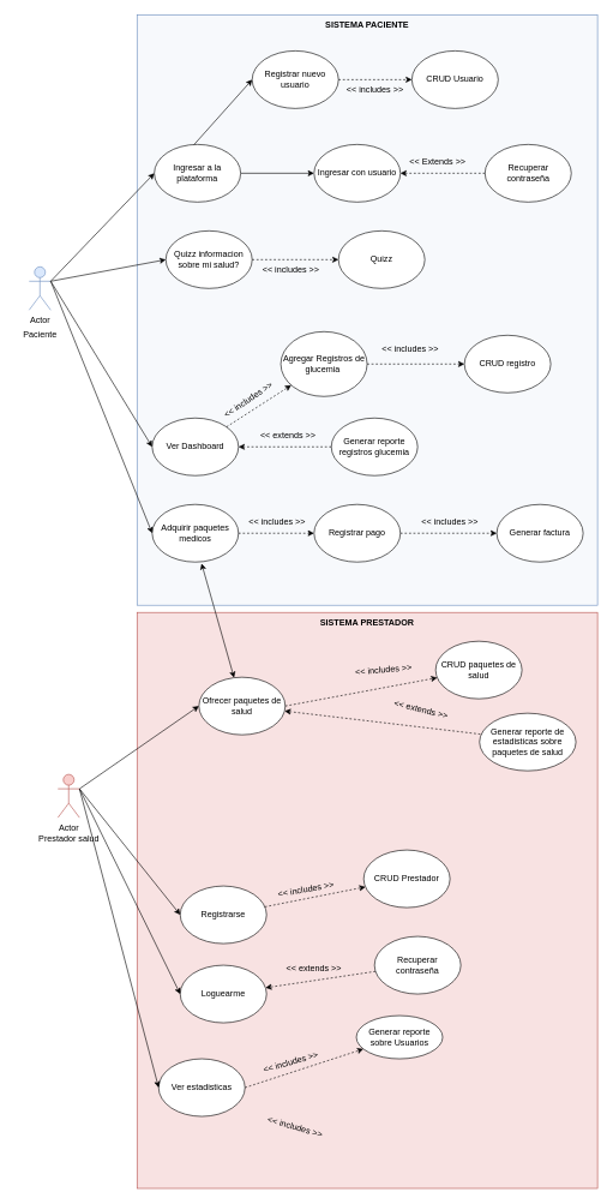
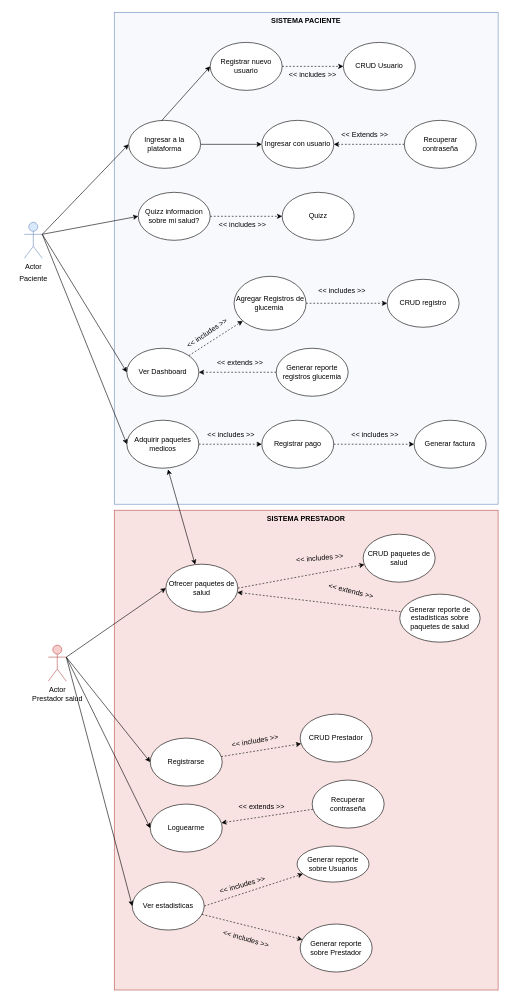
  <mxCell id="0" />
  <mxCell id="1" parent="0" />
  <mxCell id="2" value="SISTEMA PRESTADOR" style="rounded=0;whiteSpace=wrap;html=1;fillColor=#F8E2E2;strokeColor=#b85450;align=center;verticalAlign=top;fontStyle=1;labelBackgroundColor=none;labelBorderColor=none;" vertex="1" parent="1"><mxGeometry x="190" y="850" width="640" height="800" as="geometry" /></mxCell>
  <mxCell id="3" value="SISTEMA PACIENTE" style="rounded=0;whiteSpace=wrap;html=1;fillColor=#F7F9FC;strokeColor=#6c8ebf;verticalAlign=top;fontStyle=1" vertex="1" parent="1"><mxGeometry x="190" y="20" width="640" height="820" as="geometry" /></mxCell>
  <mxCell id="4" value="Actor" style="shape=umlActor;verticalLabelPosition=bottom;verticalAlign=top;html=1;outlineConnect=0;fillColor=#dae8fc;strokeColor=#6c8ebf;" vertex="1" parent="1"><mxGeometry x="40" y="370" width="30" height="60" as="geometry" /></mxCell>
  <mxCell id="5" value="Registrar nuevo usuario" style="ellipse;whiteSpace=wrap;html=1;" vertex="1" parent="1"><mxGeometry x="350" y="70" width="120" height="80" as="geometry" /></mxCell>
  <mxCell id="6" value="" style="endArrow=classic;html=1;rounded=0;entryX=0;entryY=0.5;entryDx=0;entryDy=0;exitX=0.447;exitY=0.025;exitDx=0;exitDy=0;exitPerimeter=0;" edge="1" parent="1" source="10" target="5"><mxGeometry width="50" height="50" relative="1" as="geometry"><mxPoint x="70" y="390" as="sourcePoint" /><mxPoint x="204" y="260" as="targetPoint" /></mxGeometry></mxCell>
  <mxCell id="7" value="Agregar Registros de glucemia&amp;nbsp;" style="ellipse;whiteSpace=wrap;html=1;" vertex="1" parent="1"><mxGeometry x="389.79" y="460" width="120" height="90" as="geometry" /></mxCell>
  <mxCell id="8" value="Ver Dashboard" style="ellipse;whiteSpace=wrap;html=1;" vertex="1" parent="1"><mxGeometry x="211" y="580" width="120" height="80" as="geometry" /></mxCell>
  <mxCell id="9" style="edgeStyle=orthogonalEdgeStyle;rounded=0;orthogonalLoop=1;jettySize=auto;html=1;" edge="1" parent="1" source="10" target="70"><mxGeometry relative="1" as="geometry" /></mxCell>
  <mxCell id="10" value="Ingresar a la plataforma" style="ellipse;whiteSpace=wrap;html=1;" vertex="1" parent="1"><mxGeometry x="214" y="200" width="120" height="80" as="geometry" /></mxCell>
  <mxCell id="11" value="" style="endArrow=classic;html=1;rounded=0;entryX=0;entryY=0.5;entryDx=0;entryDy=0;" edge="1" parent="1" target="10"><mxGeometry width="50" height="50" relative="1" as="geometry"><mxPoint x="70" y="390" as="sourcePoint" /><mxPoint x="214" y="270" as="targetPoint" /></mxGeometry></mxCell>
  <mxCell id="12" value="" style="endArrow=classic;html=1;rounded=0;entryX=0;entryY=0.5;entryDx=0;entryDy=0;" edge="1" parent="1" target="8"><mxGeometry width="50" height="50" relative="1" as="geometry"><mxPoint x="70" y="390" as="sourcePoint" /><mxPoint x="211" y="530" as="targetPoint" /></mxGeometry></mxCell>
  <mxCell id="13" value="Generar reporte registros glucemia" style="ellipse;whiteSpace=wrap;html=1;" vertex="1" parent="1"><mxGeometry x="460" y="580" width="120" height="80" as="geometry" /></mxCell>
  <mxCell id="14" value="" style="endArrow=classic;html=1;rounded=0;exitX=0;exitY=0.5;exitDx=0;exitDy=0;entryX=1;entryY=0.5;entryDx=0;entryDy=0;dashed=1;" edge="1" parent="1" source="13" target="8"><mxGeometry width="50" height="50" relative="1" as="geometry"><mxPoint x="307" y="620" as="sourcePoint" /><mxPoint x="357" y="570" as="targetPoint" /></mxGeometry></mxCell>
  <mxCell id="15" value="&amp;lt;&amp;lt; extends &amp;gt;&amp;gt;" style="text;html=1;strokeColor=none;fillColor=none;align=center;verticalAlign=middle;whiteSpace=wrap;rounded=0;" vertex="1" parent="1"><mxGeometry x="360" y="590" width="80" height="30" as="geometry" /></mxCell>
  <mxCell id="16" value="CRUD registro" style="ellipse;whiteSpace=wrap;html=1;" vertex="1" parent="1"><mxGeometry x="645" y="465" width="120" height="80" as="geometry" /></mxCell>
  <mxCell id="17" value="" style="endArrow=classic;html=1;rounded=0;dashed=1;" edge="1" parent="1" source="7" target="16"><mxGeometry width="50" height="50" relative="1" as="geometry"><mxPoint x="463" y="520" as="sourcePoint" /><mxPoint x="487" y="520" as="targetPoint" /></mxGeometry></mxCell>
  <mxCell id="18" value="CRUD Usuario" style="ellipse;whiteSpace=wrap;html=1;" vertex="1" parent="1"><mxGeometry x="572" y="70" width="120" height="80" as="geometry" /></mxCell>
  <mxCell id="19" value="" style="endArrow=classic;html=1;rounded=0;exitX=1;exitY=0.5;exitDx=0;exitDy=0;entryX=0;entryY=0.5;entryDx=0;entryDy=0;dashed=1;" edge="1" parent="1" source="5" target="18"><mxGeometry width="50" height="50" relative="1" as="geometry"><mxPoint x="576" y="110" as="sourcePoint" /><mxPoint x="486" y="110" as="targetPoint" /></mxGeometry></mxCell>
  <mxCell id="20" value="&amp;lt;&amp;lt; includes &amp;gt;&amp;gt;" style="text;html=1;strokeColor=none;fillColor=none;align=center;verticalAlign=middle;whiteSpace=wrap;rounded=0;" vertex="1" parent="1"><mxGeometry x="476" y="110" width="90" height="30" as="geometry" /></mxCell>
  <mxCell id="21" value="" style="endArrow=classic;html=1;rounded=0;entryX=0;entryY=0.5;entryDx=0;entryDy=0;" edge="1" parent="1" target="22"><mxGeometry width="50" height="50" relative="1" as="geometry"><mxPoint x="70" y="390" as="sourcePoint" /><mxPoint x="110" y="280" as="targetPoint" /></mxGeometry></mxCell>
  <mxCell id="22" value="Quizz informacion sobre mi salud?" style="ellipse;whiteSpace=wrap;html=1;" vertex="1" parent="1"><mxGeometry x="230" y="320" width="120" height="80" as="geometry" /></mxCell>
  <mxCell id="23" value="Quizz" style="ellipse;whiteSpace=wrap;html=1;" vertex="1" parent="1"><mxGeometry x="470" y="320" width="120" height="80" as="geometry" /></mxCell>
  <mxCell id="24" value="" style="endArrow=classic;html=1;rounded=0;dashed=1;" edge="1" parent="1" source="22" target="23"><mxGeometry width="50" height="50" relative="1" as="geometry"><mxPoint x="377" y="360" as="sourcePoint" /><mxPoint x="385" y="360" as="targetPoint" /></mxGeometry></mxCell>
  <mxCell id="25" value="Adquirir paquetes medicos" style="ellipse;whiteSpace=wrap;html=1;" vertex="1" parent="1"><mxGeometry x="211" y="700" width="120" height="80" as="geometry" /></mxCell>
  <mxCell id="26" value="" style="endArrow=classic;html=1;rounded=0;exitX=1;exitY=0.333;exitDx=0;exitDy=0;exitPerimeter=0;entryX=0;entryY=0.5;entryDx=0;entryDy=0;" edge="1" parent="1" source="4" target="25"><mxGeometry width="50" height="50" relative="1" as="geometry"><mxPoint x="23" y="720" as="sourcePoint" /><mxPoint x="198" y="720" as="targetPoint" /></mxGeometry></mxCell>
  <mxCell id="27" value="Registrar pago" style="ellipse;whiteSpace=wrap;html=1;" vertex="1" parent="1"><mxGeometry x="436" y="700" width="120" height="80" as="geometry" /></mxCell>
  <mxCell id="28" value="" style="endArrow=classic;html=1;rounded=0;dashed=1;" edge="1" parent="1" source="25" target="27"><mxGeometry width="50" height="50" relative="1" as="geometry"><mxPoint x="307" y="740" as="sourcePoint" /><mxPoint x="331" y="740" as="targetPoint" /></mxGeometry></mxCell>
  <mxCell id="29" value="Generar factura" style="ellipse;whiteSpace=wrap;html=1;" vertex="1" parent="1"><mxGeometry x="690" y="700" width="120" height="80" as="geometry" /></mxCell>
  <mxCell id="30" value="" style="endArrow=classic;html=1;rounded=0;dashed=1;" edge="1" parent="1" source="27" target="29"><mxGeometry width="50" height="50" relative="1" as="geometry"><mxPoint x="635" y="739" as="sourcePoint" /><mxPoint x="549" y="739" as="targetPoint" /></mxGeometry></mxCell>
  <mxCell id="31" value="Prestador salud" style="text;html=1;align=center;verticalAlign=middle;resizable=0;points=[];autosize=1;strokeColor=none;fillColor=none;" vertex="1" parent="1"><mxGeometry x="40" y="1150" width="110" height="30" as="geometry" /></mxCell>
  <mxCell id="32" value="Ofrecer paquetes de salud" style="ellipse;whiteSpace=wrap;html=1;" vertex="1" parent="1"><mxGeometry x="276" y="940" width="120" height="80" as="geometry" /></mxCell>
  <mxCell id="33" value="Registrarse" style="ellipse;whiteSpace=wrap;html=1;" vertex="1" parent="1"><mxGeometry x="250" y="1230" width="120" height="80" as="geometry" /></mxCell>
  <mxCell id="34" value="" style="endArrow=classic;html=1;rounded=0;entryX=0;entryY=0.5;entryDx=0;entryDy=0;exitX=1;exitY=0.333;exitDx=0;exitDy=0;exitPerimeter=0;" edge="1" parent="1" source="56" target="33"><mxGeometry width="50" height="50" relative="1" as="geometry"><mxPoint x="92" y="1169.459" as="sourcePoint" /><mxPoint x="252" y="1270" as="targetPoint" /></mxGeometry></mxCell>
- <mxCell id="35" value="CRUD Prestador" style="ellipse;whiteSpace=wrap;html=1;" vertex="1" parent="1"><mxGeometry x="505" y="1180" width="120" height="80" as="geometry" /></mxCell>
+ <mxCell id="35" value="CRUD Prestador" style="ellipse;whiteSpace=wrap;html=1;" vertex="1" parent="1"><mxGeometry x="500" y="1190" width="120" height="80" as="geometry" /></mxCell>
  <mxCell id="36" value="" style="endArrow=classic;html=1;rounded=0;dashed=1;" edge="1" parent="1" source="33" target="35"><mxGeometry width="50" height="50" relative="1" as="geometry"><mxPoint x="374" y="1050" as="sourcePoint" /><mxPoint x="398" y="1050" as="targetPoint" /></mxGeometry></mxCell>
  <mxCell id="37" value="Recuperar contraseña" style="ellipse;whiteSpace=wrap;html=1;" vertex="1" parent="1"><mxGeometry x="520" y="1300" width="120" height="80" as="geometry" /></mxCell>
  <mxCell id="38" value="" style="endArrow=classic;html=1;rounded=0;dashed=1;" edge="1" parent="1" source="37" target="41"><mxGeometry width="50" height="50" relative="1" as="geometry"><mxPoint x="380" y="1140" as="sourcePoint" /><mxPoint x="404" y="1140" as="targetPoint" /></mxGeometry></mxCell>
  <mxCell id="39" value="" style="endArrow=classic;html=1;rounded=0;entryX=0;entryY=0.5;entryDx=0;entryDy=0;exitX=1;exitY=0.333;exitDx=0;exitDy=0;exitPerimeter=0;" edge="1" parent="1" source="56" target="32"><mxGeometry width="50" height="50" relative="1" as="geometry"><mxPoint x="153.19" y="962.81" as="sourcePoint" /><mxPoint x="262" y="1010" as="targetPoint" /></mxGeometry></mxCell>
  <mxCell id="40" value="Ver estadisticas" style="ellipse;whiteSpace=wrap;html=1;" vertex="1" parent="1"><mxGeometry x="220" y="1470" width="120" height="80" as="geometry" /></mxCell>
  <mxCell id="41" value="Loguearme" style="ellipse;whiteSpace=wrap;html=1;" vertex="1" parent="1"><mxGeometry x="250" y="1340" width="120" height="80" as="geometry" /></mxCell>
  <mxCell id="42" value="" style="endArrow=classic;html=1;rounded=0;entryX=0;entryY=0.5;entryDx=0;entryDy=0;exitX=1;exitY=0.333;exitDx=0;exitDy=0;exitPerimeter=0;" edge="1" parent="1" source="56" target="41"><mxGeometry width="50" height="50" relative="1" as="geometry"><mxPoint x="80" y="1280" as="sourcePoint" /><mxPoint x="244" y="1380" as="targetPoint" /></mxGeometry></mxCell>
  <mxCell id="43" value="" style="endArrow=classic;html=1;rounded=0;entryX=0;entryY=0.5;entryDx=0;entryDy=0;exitX=1;exitY=0.333;exitDx=0;exitDy=0;exitPerimeter=0;" edge="1" parent="1" source="56" target="40"><mxGeometry width="50" height="50" relative="1" as="geometry"><mxPoint x="163.96" y="1021.6" as="sourcePoint" /><mxPoint x="272" y="1200" as="targetPoint" /></mxGeometry></mxCell>
  <mxCell id="44" value="CRUD paquetes de salud" style="ellipse;whiteSpace=wrap;html=1;" vertex="1" parent="1"><mxGeometry x="605" y="890" width="120" height="80" as="geometry" /></mxCell>
  <mxCell id="45" value="" style="endArrow=classic;html=1;rounded=0;exitX=1;exitY=0.5;exitDx=0;exitDy=0;dashed=1;" edge="1" parent="1" source="32" target="44"><mxGeometry width="50" height="50" relative="1" as="geometry"><mxPoint x="568" y="920" as="sourcePoint" /><mxPoint x="460" y="920" as="targetPoint" /></mxGeometry></mxCell>
  <mxCell id="46" value="Generar reporte de estadisticas sobre paquetes de salud" style="ellipse;whiteSpace=wrap;html=1;" vertex="1" parent="1"><mxGeometry x="666" y="990" width="134" height="80" as="geometry" /></mxCell>
  <mxCell id="47" value="" style="endArrow=classic;html=1;rounded=0;exitX=0.008;exitY=0.363;exitDx=0;exitDy=0;dashed=1;exitPerimeter=0;" edge="1" parent="1" source="46" target="32"><mxGeometry width="50" height="50" relative="1" as="geometry"><mxPoint x="556" y="995" as="sourcePoint" /><mxPoint x="580" y="995" as="targetPoint" /></mxGeometry></mxCell>
  <mxCell id="48" value="&amp;lt;&amp;lt; extends &amp;gt;&amp;gt;" style="text;html=1;strokeColor=none;fillColor=none;align=center;verticalAlign=middle;whiteSpace=wrap;rounded=0;rotation=14;" vertex="1" parent="1"><mxGeometry x="539.79" y="970" width="90" height="30" as="geometry" /></mxCell>
  <mxCell id="49" value="" style="endArrow=classic;html=1;rounded=0;dashed=1;" edge="1" parent="1" source="8" target="7"><mxGeometry width="50" height="50" relative="1" as="geometry"><mxPoint x="490" y="570" as="sourcePoint" /><mxPoint x="540" y="520" as="targetPoint" /></mxGeometry></mxCell>
  <mxCell id="50" value="" style="endArrow=classic;startArrow=classic;html=1;rounded=0;entryX=0.572;entryY=1.025;entryDx=0;entryDy=0;entryPerimeter=0;" edge="1" parent="1" source="32" target="25"><mxGeometry width="50" height="50" relative="1" as="geometry"><mxPoint x="490" y="960" as="sourcePoint" /><mxPoint x="540" y="910" as="targetPoint" /></mxGeometry></mxCell>
  <mxCell id="51" value="Generar reporte sobre Usuarios" style="ellipse;whiteSpace=wrap;html=1;" vertex="1" parent="1"><mxGeometry x="494.79" y="1410" width="120" height="60" as="geometry" /></mxCell>
  <mxCell id="52" value="" style="endArrow=classic;html=1;rounded=0;exitX=1;exitY=0.5;exitDx=0;exitDy=0;dashed=1;" edge="1" parent="1" source="40" target="51"><mxGeometry width="50" height="50" relative="1" as="geometry"><mxPoint x="383.79" y="1290" as="sourcePoint" /><mxPoint x="391.578" y="1293.359" as="targetPoint" /></mxGeometry></mxCell>
+ <mxCell id="53" value="Generar reporte sobre Prestador" style="ellipse;whiteSpace=wrap;html=1;" vertex="1" parent="1"><mxGeometry x="500" y="1540" width="120" height="80" as="geometry" /></mxCell>
+ <mxCell id="54" value="" style="endArrow=classic;html=1;rounded=0;dashed=1;" edge="1" parent="1" source="40" target="53"><mxGeometry width="50" height="50" relative="1" as="geometry"><mxPoint x="389.79" y="1380" as="sourcePoint" /><mxPoint x="374.216" y="1318.284" as="targetPoint" /></mxGeometry></mxCell>
  <mxCell id="55" value="Paciente" style="text;html=1;align=center;verticalAlign=middle;resizable=0;points=[];autosize=1;strokeColor=none;fillColor=none;" vertex="1" parent="1"><mxGeometry x="20" y="450" width="70" height="30" as="geometry" /></mxCell>
  <mxCell id="56" value="Actor" style="shape=umlActor;verticalLabelPosition=bottom;verticalAlign=top;html=1;outlineConnect=0;fillColor=#f8cecc;strokeColor=#b85450;" vertex="1" parent="1"><mxGeometry x="80" y="1075" width="30" height="60" as="geometry" /></mxCell>
  <mxCell id="57" value="&amp;lt;&amp;lt; extends &amp;gt;&amp;gt;" style="text;html=1;strokeColor=none;fillColor=none;align=center;verticalAlign=middle;whiteSpace=wrap;rounded=0;rotation=0;" vertex="1" parent="1"><mxGeometry x="396" y="1330" width="80" height="30" as="geometry" /></mxCell>
  <mxCell id="58" value="&amp;lt;&amp;lt; includes &amp;gt;&amp;gt;" style="text;html=1;strokeColor=none;fillColor=none;align=center;verticalAlign=middle;whiteSpace=wrap;rounded=0;" vertex="1" parent="1"><mxGeometry x="359" y="360" width="90" height="30" as="geometry" /></mxCell>
  <mxCell id="59" value="&amp;lt;&amp;lt; includes &amp;gt;&amp;gt;" style="text;html=1;strokeColor=none;fillColor=none;align=center;verticalAlign=middle;whiteSpace=wrap;rounded=0;" vertex="1" parent="1"><mxGeometry x="524.79" y="470" width="90" height="30" as="geometry" /></mxCell>
  <mxCell id="60" value="&amp;lt;&amp;lt; includes &amp;gt;&amp;gt;" style="text;html=1;strokeColor=none;fillColor=none;align=center;verticalAlign=middle;whiteSpace=wrap;rounded=0;rotation=-34;" vertex="1" parent="1"><mxGeometry x="299.79" y="540" width="90" height="30" as="geometry" /></mxCell>
  <mxCell id="61" value="&amp;lt;&amp;lt; includes &amp;gt;&amp;gt;" style="text;html=1;strokeColor=none;fillColor=none;align=center;verticalAlign=middle;whiteSpace=wrap;rounded=0;" vertex="1" parent="1"><mxGeometry x="340" y="710" width="90" height="30" as="geometry" /></mxCell>
  <mxCell id="62" value="&amp;lt;&amp;lt; includes &amp;gt;&amp;gt;" style="text;html=1;strokeColor=none;fillColor=none;align=center;verticalAlign=middle;whiteSpace=wrap;rounded=0;" vertex="1" parent="1"><mxGeometry x="580" y="710" width="90" height="30" as="geometry" /></mxCell>
  <mxCell id="63" value="&amp;lt;&amp;lt; includes &amp;gt;&amp;gt;" style="text;html=1;strokeColor=none;fillColor=none;align=center;verticalAlign=middle;whiteSpace=wrap;rounded=0;rotation=-5;" vertex="1" parent="1"><mxGeometry x="487.79" y="915" width="90" height="30" as="geometry" /></mxCell>
  <mxCell id="64" value="&amp;lt;&amp;lt; includes &amp;gt;&amp;gt;" style="text;html=1;strokeColor=none;fillColor=none;align=center;verticalAlign=middle;whiteSpace=wrap;rounded=0;rotation=-10;" vertex="1" parent="1"><mxGeometry x="380" y="1220" width="90" height="30" as="geometry" /></mxCell>
  <mxCell id="65" value="&amp;lt;&amp;lt; includes &amp;gt;&amp;gt;" style="text;html=1;strokeColor=none;fillColor=none;align=center;verticalAlign=middle;whiteSpace=wrap;rounded=0;rotation=-16;" vertex="1" parent="1"><mxGeometry x="359" y="1460" width="90" height="30" as="geometry" /></mxCell>
  <mxCell id="66" value="&amp;lt;&amp;lt; includes &amp;gt;&amp;gt;" style="text;html=1;strokeColor=none;fillColor=none;align=center;verticalAlign=middle;whiteSpace=wrap;rounded=0;rotation=16;" vertex="1" parent="1"><mxGeometry x="365" y="1550" width="90" height="30" as="geometry" /></mxCell>
  <mxCell id="67" value="Recuperar contraseña" style="ellipse;whiteSpace=wrap;html=1;" vertex="1" parent="1"><mxGeometry x="673.58" y="200" width="120" height="80" as="geometry" /></mxCell>
  <mxCell id="68" value="" style="endArrow=classic;html=1;rounded=0;dashed=1;entryX=1;entryY=0.5;entryDx=0;entryDy=0;" edge="1" parent="1" source="67" target="70"><mxGeometry width="50" height="50" relative="1" as="geometry"><mxPoint x="537.79" y="200" as="sourcePoint" /><mxPoint x="539.79" y="240" as="targetPoint" /></mxGeometry></mxCell>
  <mxCell id="69" value="&amp;lt;&amp;lt; Extends &amp;gt;&amp;gt;" style="text;html=1;strokeColor=none;fillColor=none;align=center;verticalAlign=middle;whiteSpace=wrap;rounded=0;rotation=0;" vertex="1" parent="1"><mxGeometry x="564.79" y="210" width="86" height="30" as="geometry" /></mxCell>
  <mxCell id="70" value="Ingresar con usuario" style="ellipse;whiteSpace=wrap;html=1;" vertex="1" parent="1"><mxGeometry x="436" y="200" width="120" height="80" as="geometry" /></mxCell>
